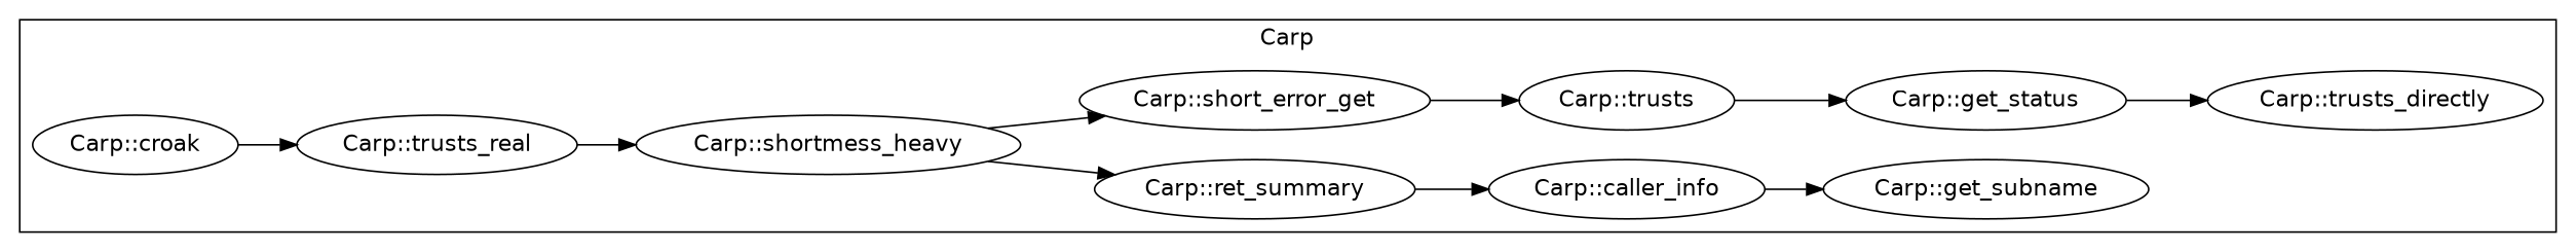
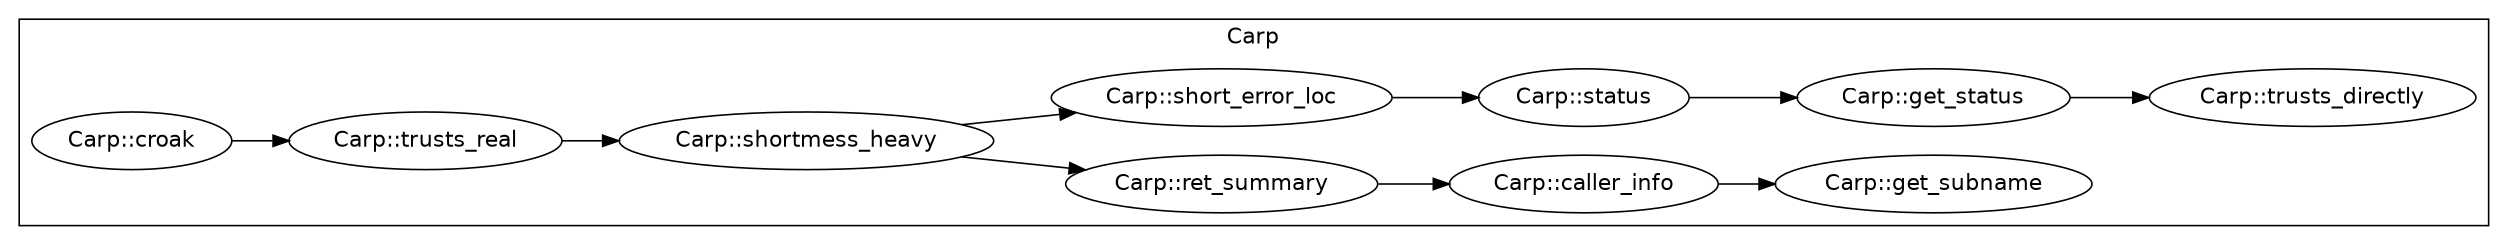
  digraph {
    fontname="DejaVu Sans"
    rankdir=LR
    node [fontname="DejaVu Sans"]
    edge [fontname="DejaVu Sans"]
    "Carp::shortmess_heavy"
    n2 [label="Carp::trusts_real"]
    "Carp::ret_summary"
    "Carp::get_status"
-   "Carp::short_error_loc" [label="Carp::short_error_get"]
+   "Carp::short_error_loc"
    "Carp::caller_info"
    "Carp::croak"
-   "Carp::trusts"
+   "Carp::trusts" [label="Carp::status"]
    "Carp::trusts_directly"
    "Carp::get_subname"
    subgraph cluster_1 {
      label=Carp
      "Carp::shortmess_heavy"
      n2
      "Carp::ret_summary"
      "Carp::get_status"
      "Carp::short_error_loc"
      "Carp::caller_info"
      "Carp::croak"
      "Carp::trusts"
      "Carp::trusts_directly"
      "Carp::get_subname"
    }
    "Carp::shortmess_heavy" -> "Carp::ret_summary"
    "Carp::shortmess_heavy" -> "Carp::short_error_loc"
    n2 -> "Carp::shortmess_heavy"
    "Carp::ret_summary" -> "Carp::caller_info"
    "Carp::get_status" -> "Carp::trusts_directly"
    "Carp::short_error_loc" -> "Carp::trusts"
    "Carp::caller_info" -> "Carp::get_subname"
    "Carp::croak" -> n2
    "Carp::trusts" -> "Carp::get_status"
  }
